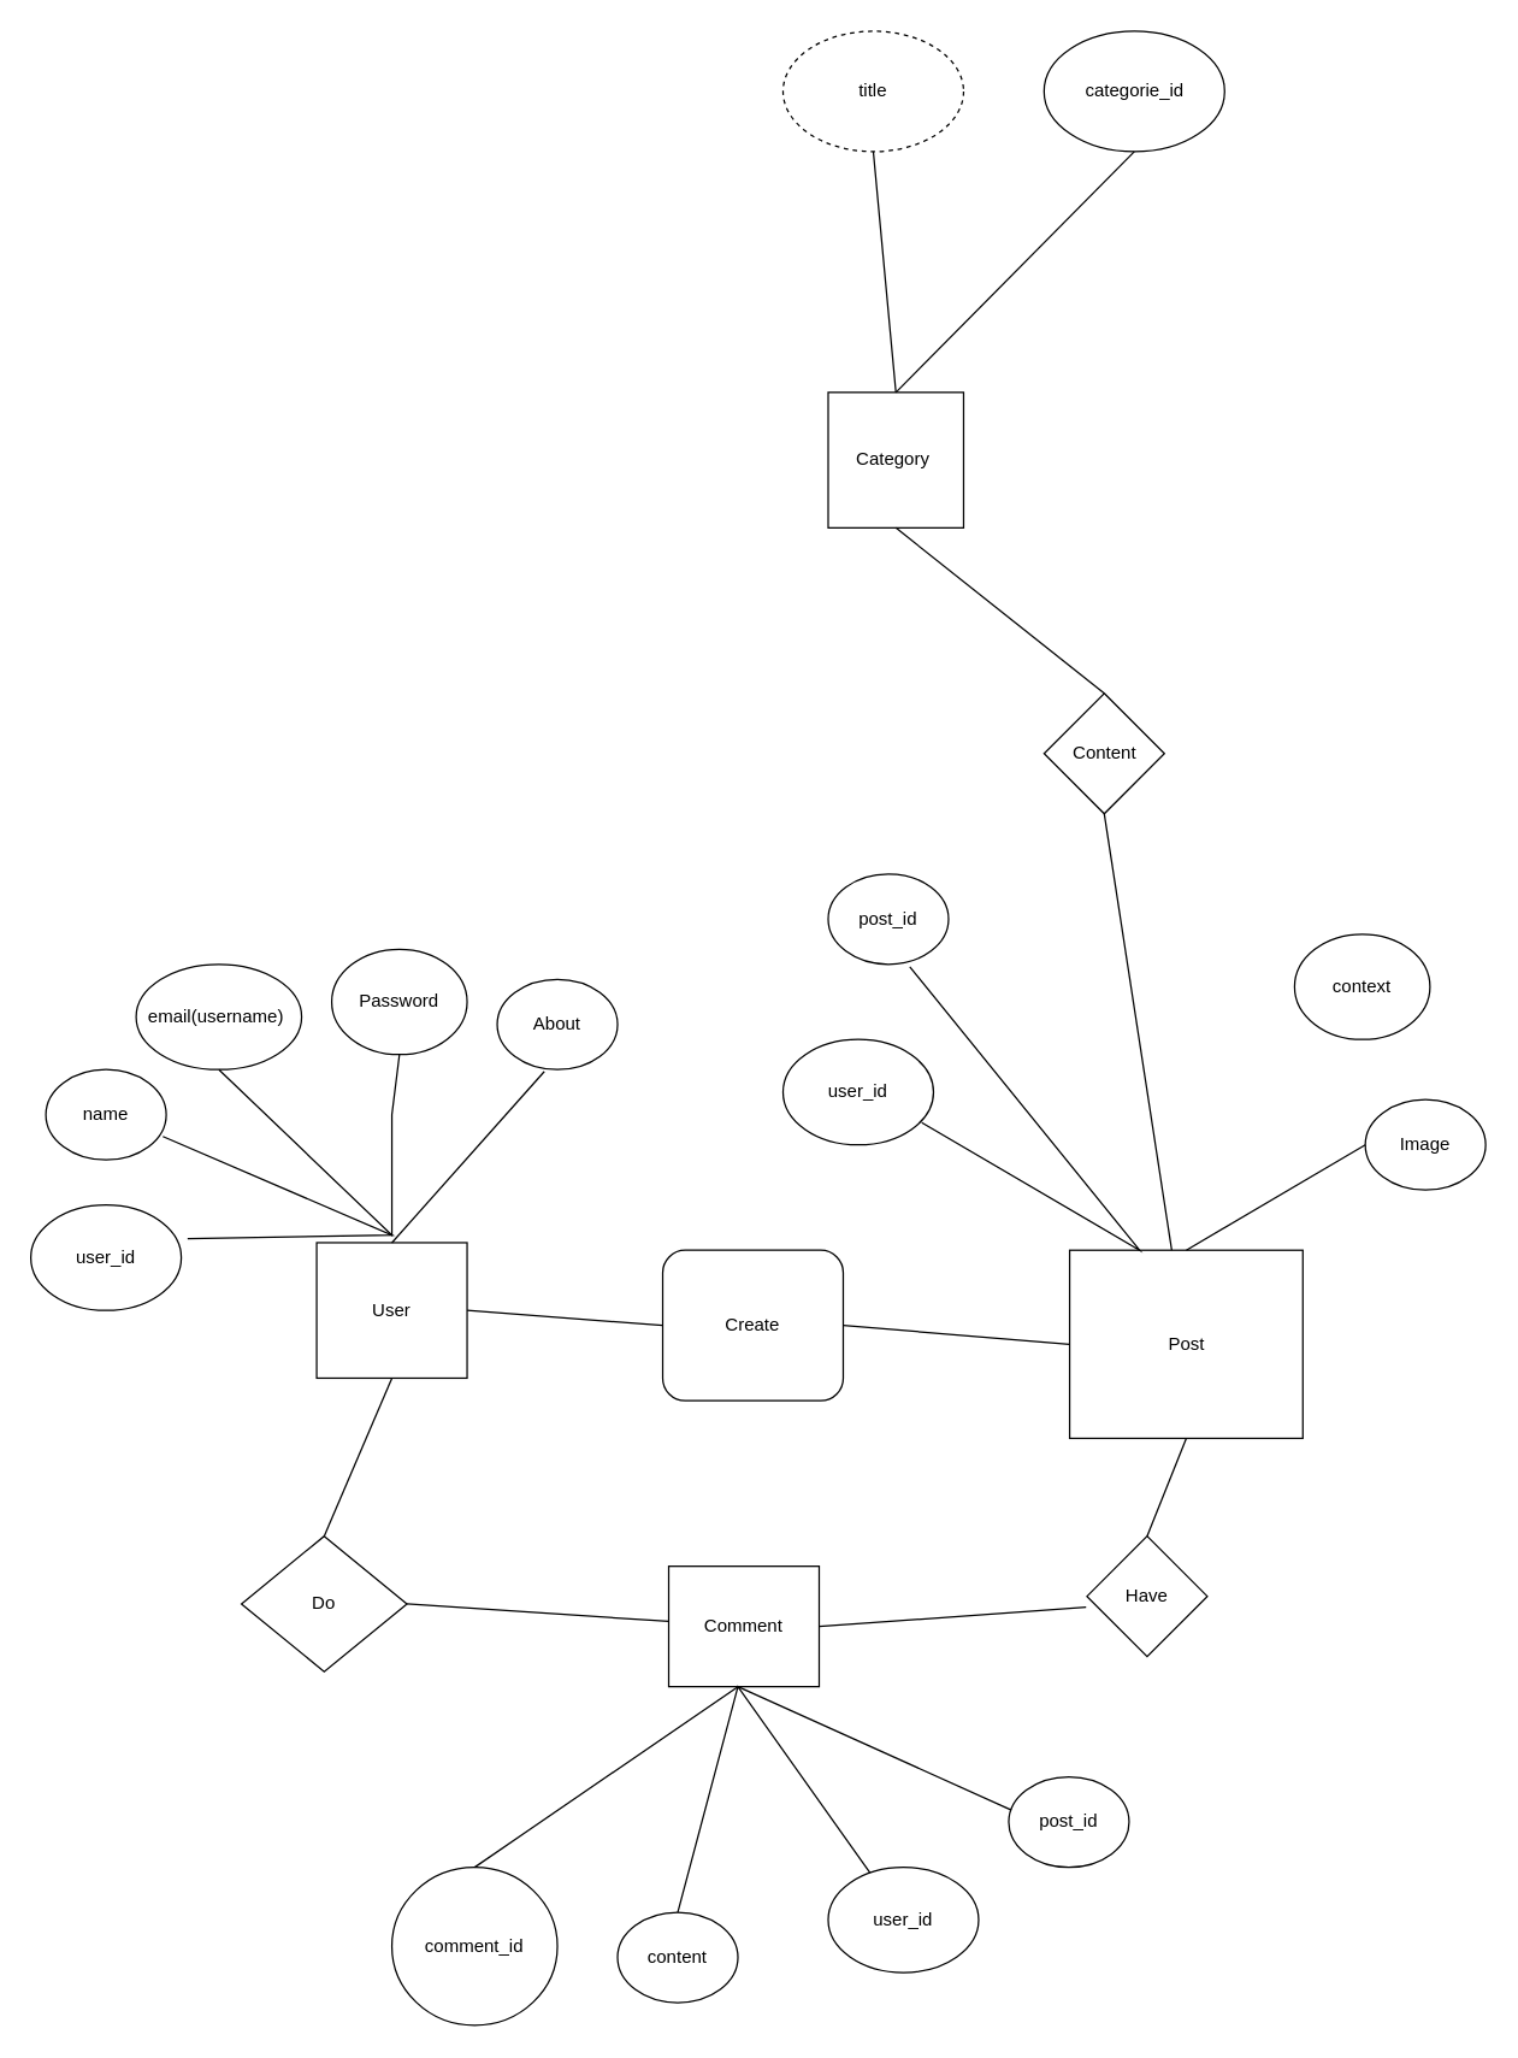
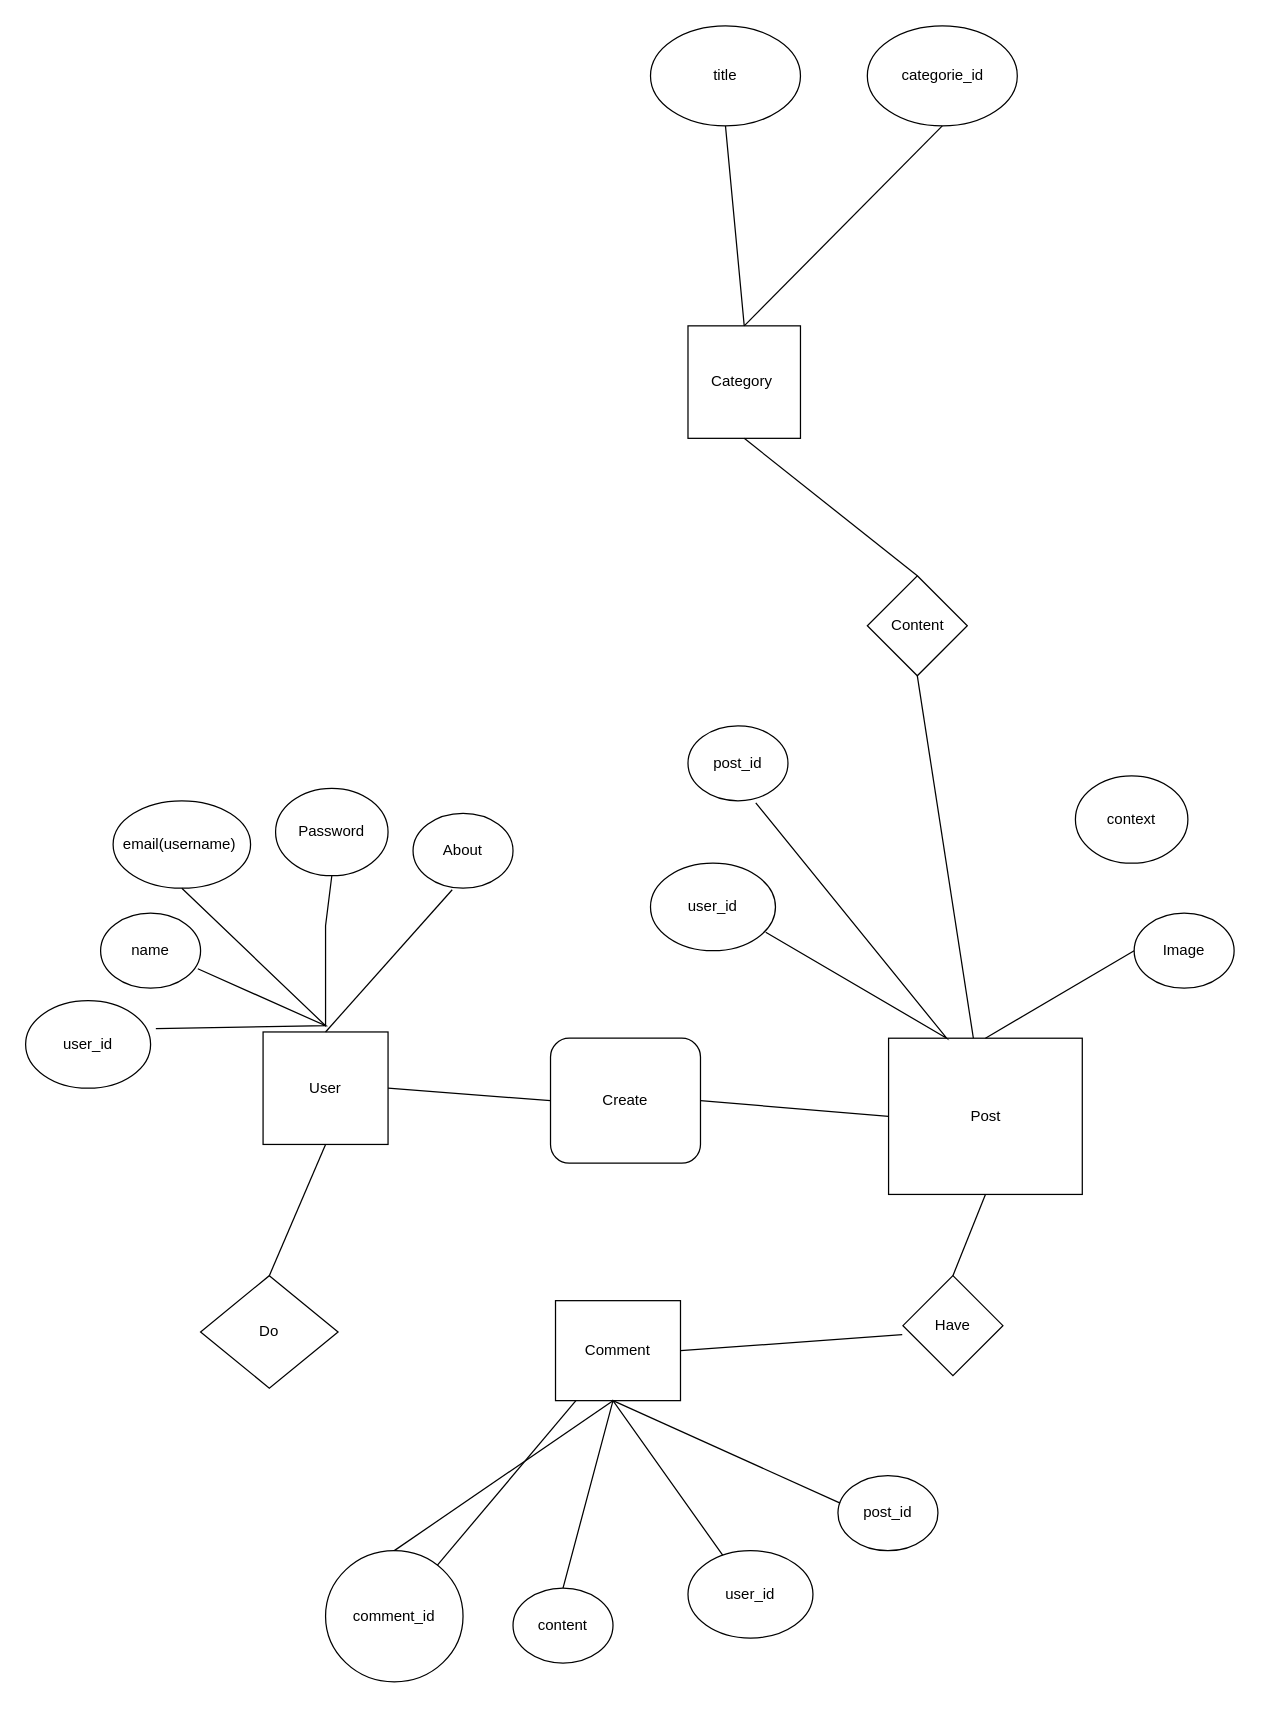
  <mxCell id="0" />
  <mxCell id="1" parent="0" />
  <mxCell id="2" value="User" style="rounded=0;whiteSpace=wrap;html=1;spacing=7;" vertex="1" parent="1"><mxGeometry x="210" y="825" width="100" height="90" as="geometry" /></mxCell>
  <mxCell id="3" value="user_id" style="ellipse;whiteSpace=wrap;html=1;spacing=7;" vertex="1" parent="1"><mxGeometry x="20" y="800" width="100" height="70" as="geometry" /></mxCell>
- <mxCell id="4" value="name" style="ellipse;whiteSpace=wrap;html=1;spacing=7;" vertex="1" parent="1"><mxGeometry x="30" y="710" width="80" height="60" as="geometry" /></mxCell>
+ <mxCell id="4" value="name" style="ellipse;whiteSpace=wrap;html=1;spacing=7;" vertex="1" parent="1"><mxGeometry x="80" y="730" width="80" height="60" as="geometry" /></mxCell>
  <mxCell id="5" value="Password" style="ellipse;whiteSpace=wrap;html=1;spacing=7;" vertex="1" parent="1"><mxGeometry x="220" y="630" width="90" height="70" as="geometry" /></mxCell>
  <mxCell id="6" value="email(username)&amp;nbsp;" style="ellipse;whiteSpace=wrap;html=1;spacing=7;" vertex="1" parent="1"><mxGeometry x="90" y="640" width="110" height="70" as="geometry" /></mxCell>
  <mxCell id="7" value="" style="endArrow=none;html=1;rounded=0;entryX=1.042;entryY=0.32;entryDx=0;entryDy=0;exitX=0.972;exitY=0.74;exitDx=0;exitDy=0;exitPerimeter=0;entryPerimeter=0;spacing=7;" edge="1" parent="1" source="4" target="3"><mxGeometry width="50" height="50" relative="1" as="geometry"><mxPoint x="470" y="810" as="sourcePoint" /><mxPoint x="520" y="760" as="targetPoint" /><Array as="points"><mxPoint x="260" y="820" /></Array></mxGeometry></mxCell>
  <mxCell id="8" value="" style="endArrow=none;html=1;rounded=0;entryX=0.5;entryY=1;entryDx=0;entryDy=0;exitX=0.5;exitY=1;exitDx=0;exitDy=0;spacing=7;" edge="1" parent="1" source="5" target="6"><mxGeometry width="50" height="50" relative="1" as="geometry"><mxPoint x="270" y="703" as="sourcePoint" /><mxPoint x="520" y="760" as="targetPoint" /><Array as="points"><mxPoint x="260" y="740" /><mxPoint x="260" y="820" /></Array></mxGeometry></mxCell>
  <mxCell id="9" value="About" style="ellipse;whiteSpace=wrap;html=1;spacing=7;" vertex="1" parent="1"><mxGeometry x="330" y="650" width="80" height="60" as="geometry" /></mxCell>
  <mxCell id="10" value="" style="endArrow=none;html=1;rounded=0;entryX=0.5;entryY=0;entryDx=0;entryDy=0;exitX=0.392;exitY=1.02;exitDx=0;exitDy=0;exitPerimeter=0;spacing=7;" edge="1" parent="1" source="9" target="2"><mxGeometry width="50" height="50" relative="1" as="geometry"><mxPoint x="325" y="693" as="sourcePoint" /><mxPoint x="200" y="700" as="targetPoint" /><Array as="points" /></mxGeometry></mxCell>
  <mxCell id="11" value="Post" style="rounded=0;whiteSpace=wrap;html=1;spacing=7;" vertex="1" parent="1"><mxGeometry x="710.5" y="830" width="155" height="125" as="geometry" /></mxCell>
  <mxCell id="12" value="user_id" style="ellipse;whiteSpace=wrap;html=1;spacing=7;" vertex="1" parent="1"><mxGeometry x="520" y="690" width="100" height="70" as="geometry" /></mxCell>
  <mxCell id="13" value="post_id" style="ellipse;whiteSpace=wrap;html=1;spacing=7;" vertex="1" parent="1"><mxGeometry x="550" y="580" width="80" height="60" as="geometry" /></mxCell>
  <mxCell id="14" value="context" style="ellipse;whiteSpace=wrap;html=1;spacing=7;" vertex="1" parent="1"><mxGeometry x="860" y="620" width="90" height="70" as="geometry" /></mxCell>
  <mxCell id="15" value="" style="endArrow=none;html=1;rounded=0;entryX=0.922;entryY=0.789;entryDx=0;entryDy=0;exitX=0.678;exitY=1.027;exitDx=0;exitDy=0;exitPerimeter=0;entryPerimeter=0;spacing=7;" edge="1" parent="1" source="13" target="12"><mxGeometry width="50" height="50" relative="1" as="geometry"><mxPoint x="967" y="820" as="sourcePoint" /><mxPoint x="1017" y="770" as="targetPoint" /><Array as="points"><mxPoint x="757" y="830" /></Array></mxGeometry></mxCell>
  <mxCell id="16" value="Image" style="ellipse;whiteSpace=wrap;html=1;spacing=7;" vertex="1" parent="1"><mxGeometry x="907" y="730" width="80" height="60" as="geometry" /></mxCell>
  <mxCell id="17" value="" style="endArrow=none;html=1;rounded=0;entryX=0.5;entryY=0;entryDx=0;entryDy=0;exitX=0;exitY=0.5;exitDx=0;exitDy=0;spacing=7;" edge="1" parent="1" source="16" target="11"><mxGeometry width="50" height="50" relative="1" as="geometry"><mxPoint x="822" y="703" as="sourcePoint" /><mxPoint x="697" y="710" as="targetPoint" /><Array as="points" /></mxGeometry></mxCell>
  <mxCell id="18" value="Create" style="whiteSpace=wrap;html=1;rounded=1;" vertex="1" parent="1"><mxGeometry x="440" y="830" width="120" height="100" as="geometry" /></mxCell>
  <mxCell id="19" value="" style="endArrow=none;html=1;rounded=0;entryX=0;entryY=0.5;entryDx=0;entryDy=0;exitX=1;exitY=0.5;exitDx=0;exitDy=0;" edge="1" parent="1" source="18" target="11"><mxGeometry width="50" height="50" relative="1" as="geometry"><mxPoint x="450" y="910" as="sourcePoint" /><mxPoint x="500" y="860" as="targetPoint" /></mxGeometry></mxCell>
  <mxCell id="20" value="" style="endArrow=none;html=1;rounded=0;entryX=0;entryY=0.5;entryDx=0;entryDy=0;exitX=1;exitY=0.5;exitDx=0;exitDy=0;" edge="1" parent="1" source="2" target="18"><mxGeometry width="50" height="50" relative="1" as="geometry"><mxPoint x="450" y="910" as="sourcePoint" /><mxPoint x="500" y="860" as="targetPoint" /></mxGeometry></mxCell>
  <mxCell id="21" value="Comment" style="rounded=0;whiteSpace=wrap;html=1;spacing=7;" vertex="1" parent="1"><mxGeometry x="444" y="1040" width="100" height="80" as="geometry" /></mxCell>
  <mxCell id="22" value="user_id" style="ellipse;whiteSpace=wrap;html=1;spacing=7;" vertex="1" parent="1"><mxGeometry x="550" y="1240" width="100" height="70" as="geometry" /></mxCell>
  <mxCell id="23" value="content" style="ellipse;whiteSpace=wrap;html=1;spacing=7;" vertex="1" parent="1"><mxGeometry x="410" y="1270" width="80" height="60" as="geometry" /></mxCell>
  <mxCell id="24" value="comment_id" style="ellipse;whiteSpace=wrap;html=1;spacing=7;" vertex="1" parent="1"><mxGeometry x="260" y="1240" width="110" height="105" as="geometry" /></mxCell>
  <mxCell id="25" value="" style="endArrow=none;html=1;rounded=0;exitX=0.5;exitY=0;exitDx=0;exitDy=0;spacing=7;" edge="1" parent="1" source="23" target="22"><mxGeometry width="50" height="50" relative="1" as="geometry"><mxPoint x="700" y="1005" as="sourcePoint" /><mxPoint x="750" y="955" as="targetPoint" /><Array as="points"><mxPoint x="490" y="1120" /></Array></mxGeometry></mxCell>
  <mxCell id="26" value="post_id" style="ellipse;whiteSpace=wrap;html=1;spacing=7;" vertex="1" parent="1"><mxGeometry x="670" y="1180" width="80" height="60" as="geometry" /></mxCell>
  <mxCell id="27" value="" style="endArrow=none;html=1;rounded=0;spacing=7;exitX=0.022;exitY=0.367;exitDx=0;exitDy=0;exitPerimeter=0;" edge="1" parent="1" source="26"><mxGeometry width="50" height="50" relative="1" as="geometry"><mxPoint x="710" y="1160" as="sourcePoint" /><mxPoint x="490" y="1120" as="targetPoint" /><Array as="points" /></mxGeometry></mxCell>
  <mxCell id="28" value="" style="endArrow=none;html=1;rounded=0;exitX=0.5;exitY=0;exitDx=0;exitDy=0;" edge="1" parent="1" source="24"><mxGeometry width="50" height="50" relative="1" as="geometry"><mxPoint x="450" y="1200" as="sourcePoint" /><mxPoint x="490" y="1120" as="targetPoint" /></mxGeometry></mxCell>
  <mxCell id="29" value="Do" style="rhombus;whiteSpace=wrap;html=1;" vertex="1" parent="1"><mxGeometry x="160" y="1020" width="110" height="90" as="geometry" /></mxCell>
  <mxCell id="30" value="" style="endArrow=none;html=1;rounded=0;entryX=0.5;entryY=1;entryDx=0;entryDy=0;exitX=0.5;exitY=0;exitDx=0;exitDy=0;" edge="1" parent="1" source="29" target="2"><mxGeometry width="50" height="50" relative="1" as="geometry"><mxPoint x="450" y="1100" as="sourcePoint" /><mxPoint x="500" y="1050" as="targetPoint" /></mxGeometry></mxCell>
- <mxCell id="31" value="" style="endArrow=none;html=1;rounded=0;entryX=1;entryY=0.5;entryDx=0;entryDy=0;" edge="1" parent="1" source="21" target="29"><mxGeometry width="50" height="50" relative="1" as="geometry"><mxPoint x="440" y="1080" as="sourcePoint" /><mxPoint x="500" y="1050" as="targetPoint" /></mxGeometry></mxCell>
+ <mxCell id="31" value="" style="endArrow=none;html=1;rounded=0;" edge="1" parent="1" source="21" target="24"><mxGeometry width="50" height="50" relative="1" as="geometry"><mxPoint x="440" y="1080" as="sourcePoint" /><mxPoint x="500" y="1050" as="targetPoint" /></mxGeometry></mxCell>
  <mxCell id="32" value="Have" style="rhombus;whiteSpace=wrap;html=1;" vertex="1" parent="1"><mxGeometry x="722" y="1020" width="80" height="80" as="geometry" /></mxCell>
  <mxCell id="33" value="" style="endArrow=none;html=1;rounded=0;entryX=1;entryY=0.5;entryDx=0;entryDy=0;exitX=-0.007;exitY=0.59;exitDx=0;exitDy=0;exitPerimeter=0;" edge="1" parent="1" source="32" target="21"><mxGeometry width="50" height="50" relative="1" as="geometry"><mxPoint x="450" y="1100" as="sourcePoint" /><mxPoint x="500" y="1050" as="targetPoint" /></mxGeometry></mxCell>
  <mxCell id="34" value="" style="endArrow=none;html=1;rounded=0;entryX=0.5;entryY=1;entryDx=0;entryDy=0;exitX=0.5;exitY=0;exitDx=0;exitDy=0;" edge="1" parent="1" source="32" target="11"><mxGeometry width="50" height="50" relative="1" as="geometry"><mxPoint x="450" y="1100" as="sourcePoint" /><mxPoint x="500" y="1050" as="targetPoint" /></mxGeometry></mxCell>
  <mxCell id="35" value="Category&amp;nbsp;" style="whiteSpace=wrap;html=1;aspect=fixed;" vertex="1" parent="1"><mxGeometry x="550" y="260" width="90" height="90" as="geometry" /></mxCell>
- <mxCell id="36" value="title" style="ellipse;whiteSpace=wrap;html=1;dashed=1;" vertex="1" parent="1"><mxGeometry x="520" y="20" width="120" height="80" as="geometry" /></mxCell>
+ <mxCell id="36" value="title" style="ellipse;whiteSpace=wrap;html=1;" vertex="1" parent="1"><mxGeometry x="520" y="20" width="120" height="80" as="geometry" /></mxCell>
  <mxCell id="37" value="categorie_id" style="ellipse;whiteSpace=wrap;html=1;" vertex="1" parent="1"><mxGeometry x="693.5" y="20" width="120" height="80" as="geometry" /></mxCell>
  <mxCell id="38" value="Content" style="rhombus;whiteSpace=wrap;html=1;" vertex="1" parent="1"><mxGeometry x="693.5" y="460" width="80" height="80" as="geometry" /></mxCell>
  <mxCell id="39" value="" style="endArrow=none;html=1;rounded=0;entryX=0.5;entryY=0;entryDx=0;entryDy=0;exitX=0.5;exitY=1;exitDx=0;exitDy=0;" edge="1" parent="1" source="37" target="35"><mxGeometry width="50" height="50" relative="1" as="geometry"><mxPoint x="450" y="200" as="sourcePoint" /><mxPoint x="500" y="150" as="targetPoint" /></mxGeometry></mxCell>
  <mxCell id="40" value="" style="endArrow=none;html=1;rounded=0;entryX=0.5;entryY=1;entryDx=0;entryDy=0;exitX=0.5;exitY=0;exitDx=0;exitDy=0;" edge="1" parent="1" source="35" target="36"><mxGeometry width="50" height="50" relative="1" as="geometry"><mxPoint x="680" y="200" as="sourcePoint" /><mxPoint x="500" y="150" as="targetPoint" /></mxGeometry></mxCell>
  <mxCell id="41" value="" style="endArrow=none;html=1;rounded=0;entryX=0.5;entryY=1;entryDx=0;entryDy=0;exitX=0.5;exitY=0;exitDx=0;exitDy=0;" edge="1" parent="1" source="38" target="35"><mxGeometry width="50" height="50" relative="1" as="geometry"><mxPoint x="450" y="300" as="sourcePoint" /><mxPoint x="500" y="250" as="targetPoint" /></mxGeometry></mxCell>
  <mxCell id="42" value="" style="endArrow=none;html=1;rounded=0;entryX=0.5;entryY=1;entryDx=0;entryDy=0;" edge="1" parent="1" source="11" target="38"><mxGeometry width="50" height="50" relative="1" as="geometry"><mxPoint x="450" y="500" as="sourcePoint" /><mxPoint x="500" y="450" as="targetPoint" /></mxGeometry></mxCell>
